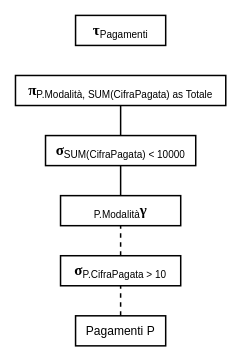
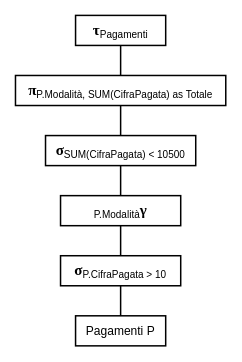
  <mxCell id="0" />
  <mxCell id="1" parent="0" />
  <mxCell id="2" value="&lt;font style=&quot;font-size: 16px&quot;&gt;Pagamenti P&lt;/font&gt;" style="text;html=1;fillColor=none;align=center;verticalAlign=middle;whiteSpace=wrap;rounded=0;strokeColor=#000000;strokeWidth=2;" vertex="1" parent="1"><mxGeometry x="100" y="420" width="120" height="40" as="geometry" /></mxCell>
  <mxCell id="3" value="&lt;font&gt;&lt;font face=&quot;Times New Roman&quot; size=&quot;1&quot;&gt;&lt;b style=&quot;font-size: 20px&quot;&gt;σ&lt;/b&gt;&lt;/font&gt;&lt;span style=&quot;font-size: 16px&quot;&gt;&lt;sub&gt;P.CifraPagata &amp;gt; 10&lt;/sub&gt;&lt;/span&gt;&lt;/font&gt;" style="text;html=1;fillColor=none;align=center;verticalAlign=middle;whiteSpace=wrap;rounded=0;strokeColor=#000000;strokeWidth=2;" vertex="1" parent="1"><mxGeometry x="80" y="340" width="160" height="40" as="geometry" /></mxCell>
- <mxCell id="4" value="" style="endArrow=none;html=1;strokeWidth=2;entryX=0.5;entryY=1;entryDx=0;entryDy=0;dashed=1;" edge="1" parent="1" source="2" target="3"><mxGeometry width="50" height="50" relative="1" as="geometry"><mxPoint x="170" y="260" as="sourcePoint" /><mxPoint x="240" y="150" as="targetPoint" /></mxGeometry></mxCell>
+ <mxCell id="4" value="" style="endArrow=none;html=1;strokeWidth=2;entryX=0.5;entryY=1;entryDx=0;entryDy=0;" edge="1" parent="1" source="2" target="3"><mxGeometry width="50" height="50" relative="1" as="geometry"><mxPoint x="170" y="260" as="sourcePoint" /><mxPoint x="240" y="150" as="targetPoint" /></mxGeometry></mxCell>
  <mxCell id="5" value="&lt;span style=&quot;font-size: 16px&quot;&gt;&lt;sub&gt;P.Modalità&lt;/sub&gt;&lt;/span&gt;&lt;font face=&quot;Times New Roman&quot; size=&quot;1&quot;&gt;&lt;b style=&quot;font-size: 20px&quot;&gt;γ&lt;/b&gt;&lt;/font&gt;" style="text;html=1;fillColor=none;align=center;verticalAlign=middle;whiteSpace=wrap;rounded=0;strokeColor=#000000;strokeWidth=2;" vertex="1" parent="1"><mxGeometry x="80" y="260" width="160" height="40" as="geometry" /></mxCell>
- <mxCell id="6" value="" style="endArrow=none;html=1;strokeWidth=2;entryX=0.5;entryY=1;entryDx=0;entryDy=0;exitX=0.5;exitY=0;exitDx=0;exitDy=0;dashed=1;" edge="1" parent="1" source="3" target="5"><mxGeometry width="50" height="50" relative="1" as="geometry"><mxPoint x="170" y="430" as="sourcePoint" /><mxPoint x="170" y="404" as="targetPoint" /></mxGeometry></mxCell>
- <mxCell id="7" value="&lt;font&gt;&lt;font face=&quot;Times New Roman&quot; size=&quot;1&quot;&gt;&lt;b style=&quot;font-size: 20px&quot;&gt;σ&lt;/b&gt;&lt;/font&gt;&lt;span style=&quot;font-size: 16px&quot;&gt;&lt;sub&gt;SUM(CifraPagata) &amp;lt; 10000&lt;/sub&gt;&lt;/span&gt;&lt;/font&gt;" style="text;html=1;fillColor=none;align=center;verticalAlign=middle;whiteSpace=wrap;rounded=0;strokeColor=#000000;strokeWidth=2;" vertex="1" parent="1"><mxGeometry x="60" y="180" width="200" height="40" as="geometry" /></mxCell>
+ <mxCell id="6" value="" style="endArrow=none;html=1;strokeWidth=2;entryX=0.5;entryY=1;entryDx=0;entryDy=0;exitX=0.5;exitY=0;exitDx=0;exitDy=0;" edge="1" parent="1" source="3" target="5"><mxGeometry width="50" height="50" relative="1" as="geometry"><mxPoint x="170" y="430" as="sourcePoint" /><mxPoint x="170" y="404" as="targetPoint" /></mxGeometry></mxCell>
+ <mxCell id="7" value="&lt;font&gt;&lt;font face=&quot;Times New Roman&quot; size=&quot;1&quot;&gt;&lt;b style=&quot;font-size: 20px&quot;&gt;σ&lt;/b&gt;&lt;/font&gt;&lt;span style=&quot;font-size: 16px&quot;&gt;&lt;sub&gt;SUM(CifraPagata) &amp;lt; 10500&lt;/sub&gt;&lt;/span&gt;&lt;/font&gt;" style="text;html=1;fillColor=none;align=center;verticalAlign=middle;whiteSpace=wrap;rounded=0;strokeColor=#000000;strokeWidth=2;" vertex="1" parent="1"><mxGeometry x="60" y="180" width="200" height="40" as="geometry" /></mxCell>
  <mxCell id="8" value="" style="endArrow=none;html=1;strokeWidth=2;entryX=0.5;entryY=1;entryDx=0;entryDy=0;exitX=0.5;exitY=0;exitDx=0;exitDy=0;" edge="1" parent="1" source="5" target="7"><mxGeometry width="50" height="50" relative="1" as="geometry"><mxPoint x="170" y="430" as="sourcePoint" /><mxPoint x="170" y="404" as="targetPoint" /></mxGeometry></mxCell>
  <mxCell id="9" value="&lt;font&gt;&lt;font face=&quot;Times New Roman&quot; style=&quot;font-size: 20px&quot;&gt;&lt;b&gt;π&lt;/b&gt;&lt;/font&gt;&lt;span style=&quot;font-size: 16px&quot;&gt;&lt;sub&gt;P.Modalità, SUM(CifraPagata) as Totale&lt;/sub&gt;&lt;/span&gt;&lt;/font&gt;" style="text;html=1;fillColor=none;align=center;verticalAlign=middle;whiteSpace=wrap;rounded=0;strokeColor=#000000;strokeWidth=2;" vertex="1" parent="1"><mxGeometry x="20" y="100" width="280" height="40" as="geometry" /></mxCell>
  <mxCell id="10" value="" style="endArrow=none;html=1;strokeWidth=2;entryX=0.5;entryY=1;entryDx=0;entryDy=0;exitX=0.5;exitY=0;exitDx=0;exitDy=0;" edge="1" parent="1" source="7" target="9"><mxGeometry width="50" height="50" relative="1" as="geometry"><mxPoint x="150" y="160" as="sourcePoint" /><mxPoint x="170" y="230" as="targetPoint" /></mxGeometry></mxCell>
  <mxCell id="11" value="&lt;font&gt;&lt;font face=&quot;Times New Roman&quot;&gt;&lt;span style=&quot;font-size: 20px&quot;&gt;&lt;b&gt;τ&lt;/b&gt;&lt;/span&gt;&lt;/font&gt;&lt;span style=&quot;font-size: 16px&quot;&gt;&lt;sub&gt;Pagamenti&lt;/sub&gt;&lt;/span&gt;&lt;/font&gt;" style="text;html=1;fillColor=none;align=center;verticalAlign=middle;whiteSpace=wrap;rounded=0;strokeColor=#000000;strokeWidth=2;" vertex="1" parent="1"><mxGeometry x="100" y="20" width="120" height="40" as="geometry" /></mxCell>
+ <mxCell id="12" value="" style="endArrow=none;html=1;strokeWidth=2;entryX=0.5;entryY=1;entryDx=0;entryDy=0;exitX=0.5;exitY=0;exitDx=0;exitDy=0;" edge="1" parent="1" source="9" target="11"><mxGeometry width="50" height="50" relative="1" as="geometry"><mxPoint x="170" y="190" as="sourcePoint" /><mxPoint x="170" y="150" as="targetPoint" /></mxGeometry></mxCell>
